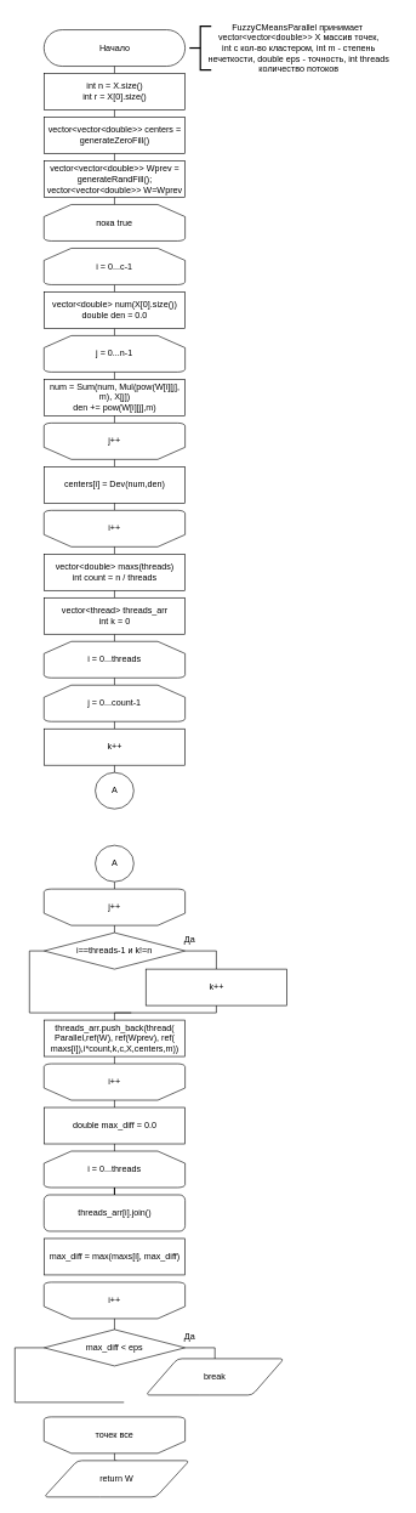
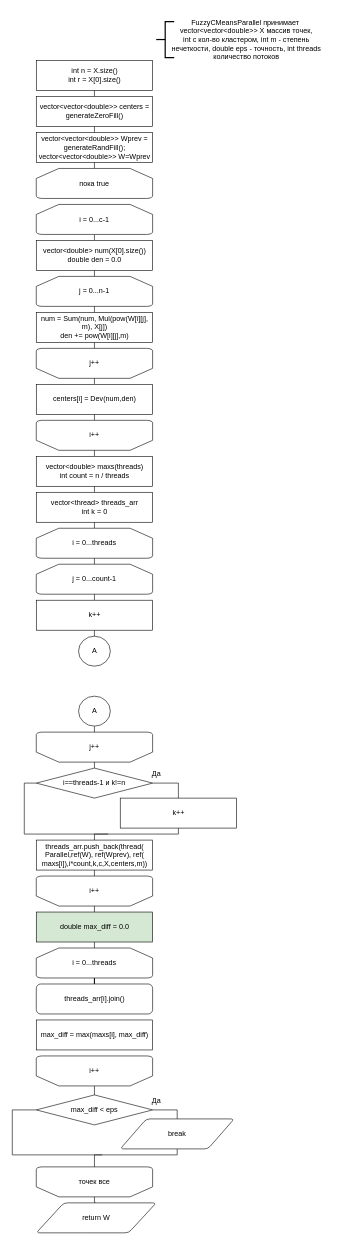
  <mxCell id="0" />
  <mxCell id="1" parent="0" />
- <mxCell id="2" value="Начало" style="html=1;dashed=0;whitespace=wrap;shape=mxgraph.dfd.start" vertex="1" parent="1"><mxGeometry x="60" y="40" width="194" height="50" as="geometry" /></mxCell>
- <mxCell id="3" style="edgeStyle=orthogonalEdgeStyle;rounded=0;orthogonalLoop=1;jettySize=auto;html=1;exitX=0.5;exitY=0;exitDx=0;exitDy=0;entryX=0.5;entryY=0.5;entryDx=0;entryDy=25;entryPerimeter=0;endArrow=none;endFill=0;" edge="1" parent="1" source="4" target="2"><mxGeometry relative="1" as="geometry" /></mxCell>
  <mxCell id="4" value="int n = X.size()&lt;br&gt;int r = X[0].size()" style="html=1;dashed=0;whitespace=wrap;" vertex="1" parent="1"><mxGeometry x="60" y="100" width="194" height="50" as="geometry" /></mxCell>
  <mxCell id="5" value="" style="strokeWidth=2;html=1;shape=mxgraph.flowchart.annotation_2;align=left;labelPosition=right;pointerEvents=1;" vertex="1" parent="1"><mxGeometry x="260" y="35" width="30" height="60" as="geometry" /></mxCell>
  <mxCell id="6" value="FuzzyCMeansParallel принимает&amp;nbsp;&lt;br&gt;vector&amp;lt;vector&amp;lt;double&amp;gt;&amp;gt; X массив точек,&lt;br&gt;int c кол-во кластером, int m - степень&lt;br&gt;нечеткости, double eps - точность, int threads&lt;br&gt;количество потоков" style="text;html=1;align=center;verticalAlign=middle;resizable=0;points=[];autosize=1;strokeColor=none;fillColor=none;" vertex="1" parent="1"><mxGeometry x="270" y="20" width="280" height="90" as="geometry" /></mxCell>
  <mxCell id="7" style="edgeStyle=orthogonalEdgeStyle;rounded=0;orthogonalLoop=1;jettySize=auto;html=1;exitX=0.5;exitY=0;exitDx=0;exitDy=0;entryX=0.5;entryY=1;entryDx=0;entryDy=0;endArrow=none;endFill=0;" edge="1" parent="1" source="8" target="4"><mxGeometry relative="1" as="geometry" /></mxCell>
  <mxCell id="8" value="vector&amp;lt;vector&amp;lt;double&amp;gt;&amp;gt; centers =&lt;br&gt;generateZeroFill()" style="html=1;dashed=0;whitespace=wrap;" vertex="1" parent="1"><mxGeometry x="60" y="160" width="194" height="50" as="geometry" /></mxCell>
  <mxCell id="9" style="edgeStyle=orthogonalEdgeStyle;rounded=0;orthogonalLoop=1;jettySize=auto;html=1;exitX=0.5;exitY=0;exitDx=0;exitDy=0;entryX=0.5;entryY=1;entryDx=0;entryDy=0;endArrow=none;endFill=0;" edge="1" parent="1" source="10" target="8"><mxGeometry relative="1" as="geometry" /></mxCell>
  <mxCell id="10" value="vector&amp;lt;vector&amp;lt;double&amp;gt;&amp;gt; Wprev =&lt;br&gt;generateRandFill();&lt;br&gt;vector&amp;lt;vector&amp;lt;double&amp;gt;&amp;gt; W=Wprev" style="html=1;dashed=0;whitespace=wrap;" vertex="1" parent="1"><mxGeometry x="60" y="220" width="194" height="50" as="geometry" /></mxCell>
  <mxCell id="11" style="edgeStyle=orthogonalEdgeStyle;rounded=0;orthogonalLoop=1;jettySize=auto;html=1;exitX=0.5;exitY=0;exitDx=0;exitDy=0;exitPerimeter=0;entryX=0.5;entryY=1;entryDx=0;entryDy=0;endArrow=none;endFill=0;" edge="1" parent="1" source="12" target="10"><mxGeometry relative="1" as="geometry" /></mxCell>
  <mxCell id="12" value="пока true" style="strokeWidth=1;html=1;shape=mxgraph.flowchart.loop_limit;whiteSpace=wrap;" vertex="1" parent="1"><mxGeometry x="60" y="280" width="194" height="50" as="geometry" /></mxCell>
  <mxCell id="13" style="edgeStyle=orthogonalEdgeStyle;rounded=0;orthogonalLoop=1;jettySize=auto;html=1;exitX=0.5;exitY=1;exitDx=0;exitDy=0;exitPerimeter=0;entryX=0.5;entryY=0;entryDx=0;entryDy=0;endArrow=none;endFill=0;" edge="1" parent="1" source="14" target="16"><mxGeometry relative="1" as="geometry" /></mxCell>
  <mxCell id="14" value="i = 0...c-1" style="strokeWidth=1;html=1;shape=mxgraph.flowchart.loop_limit;whiteSpace=wrap;" vertex="1" parent="1"><mxGeometry x="60" y="340" width="194" height="50" as="geometry" /></mxCell>
  <mxCell id="15" style="edgeStyle=orthogonalEdgeStyle;rounded=0;orthogonalLoop=1;jettySize=auto;html=1;exitX=0.5;exitY=1;exitDx=0;exitDy=0;entryX=0.5;entryY=0;entryDx=0;entryDy=0;entryPerimeter=0;endArrow=none;endFill=0;" edge="1" parent="1" source="16" target="17"><mxGeometry relative="1" as="geometry" /></mxCell>
  <mxCell id="16" value="vector&amp;lt;double&amp;gt; num(X[0].size())&lt;br&gt;double den = 0.0" style="html=1;dashed=0;whitespace=wrap;" vertex="1" parent="1"><mxGeometry x="60" y="400" width="194" height="50" as="geometry" /></mxCell>
  <mxCell id="17" value="j = 0...n-1" style="strokeWidth=1;html=1;shape=mxgraph.flowchart.loop_limit;whiteSpace=wrap;" vertex="1" parent="1"><mxGeometry x="60" y="460" width="194" height="50" as="geometry" /></mxCell>
  <mxCell id="18" style="edgeStyle=orthogonalEdgeStyle;rounded=0;orthogonalLoop=1;jettySize=auto;html=1;exitX=0.5;exitY=0;exitDx=0;exitDy=0;entryX=0.5;entryY=1;entryDx=0;entryDy=0;entryPerimeter=0;endArrow=none;endFill=0;" edge="1" parent="1" source="19" target="17"><mxGeometry relative="1" as="geometry" /></mxCell>
  <mxCell id="19" value="num = Sum(num, Mul(pow(W[i][j],&lt;br&gt;m), X[j])&lt;br&gt;den += pow(W[i][j],m)" style="html=1;dashed=0;whitespace=wrap;" vertex="1" parent="1"><mxGeometry x="60" y="520" width="194" height="50" as="geometry" /></mxCell>
  <mxCell id="20" style="edgeStyle=orthogonalEdgeStyle;rounded=0;orthogonalLoop=1;jettySize=auto;html=1;exitX=0.5;exitY=1;exitDx=0;exitDy=0;exitPerimeter=0;entryX=0.5;entryY=1;entryDx=0;entryDy=0;endArrow=none;endFill=0;" edge="1" parent="1" source="21" target="19"><mxGeometry relative="1" as="geometry" /></mxCell>
  <mxCell id="21" value="j++" style="strokeWidth=1;html=1;shape=mxgraph.flowchart.loop_limit;whiteSpace=wrap;direction=west;" vertex="1" parent="1"><mxGeometry x="60" y="580" width="194" height="50" as="geometry" /></mxCell>
  <mxCell id="22" style="edgeStyle=orthogonalEdgeStyle;rounded=0;orthogonalLoop=1;jettySize=auto;html=1;exitX=0.5;exitY=0;exitDx=0;exitDy=0;entryX=0.5;entryY=0;entryDx=0;entryDy=0;entryPerimeter=0;endArrow=none;endFill=0;" edge="1" parent="1" source="23" target="21"><mxGeometry relative="1" as="geometry" /></mxCell>
  <mxCell id="23" value="centers[i] = Dev(num,den)" style="html=1;dashed=0;whitespace=wrap;" vertex="1" parent="1"><mxGeometry x="60" y="640" width="194" height="50" as="geometry" /></mxCell>
  <mxCell id="24" style="edgeStyle=orthogonalEdgeStyle;rounded=0;orthogonalLoop=1;jettySize=auto;html=1;exitX=0.5;exitY=1;exitDx=0;exitDy=0;exitPerimeter=0;entryX=0.5;entryY=1;entryDx=0;entryDy=0;endArrow=none;endFill=0;" edge="1" parent="1" source="25" target="23"><mxGeometry relative="1" as="geometry" /></mxCell>
  <mxCell id="25" value="i++" style="strokeWidth=1;html=1;shape=mxgraph.flowchart.loop_limit;whiteSpace=wrap;direction=west;" vertex="1" parent="1"><mxGeometry x="60" y="700" width="194" height="50" as="geometry" /></mxCell>
  <mxCell id="26" style="edgeStyle=orthogonalEdgeStyle;rounded=0;orthogonalLoop=1;jettySize=auto;html=1;exitX=0.5;exitY=0;exitDx=0;exitDy=0;entryX=0.5;entryY=0;entryDx=0;entryDy=0;entryPerimeter=0;endArrow=none;endFill=0;" edge="1" parent="1" source="27" target="25"><mxGeometry relative="1" as="geometry" /></mxCell>
  <mxCell id="27" value="vector&amp;lt;double&amp;gt; maxs(threads)&lt;br&gt;int count = n / threads" style="html=1;dashed=0;whitespace=wrap;" vertex="1" parent="1"><mxGeometry x="60" y="760" width="194" height="50" as="geometry" /></mxCell>
  <mxCell id="28" style="edgeStyle=orthogonalEdgeStyle;rounded=0;orthogonalLoop=1;jettySize=auto;html=1;exitX=0.5;exitY=0;exitDx=0;exitDy=0;exitPerimeter=0;entryX=0.5;entryY=1;entryDx=0;entryDy=0;endArrow=none;endFill=0;" edge="1" parent="1" source="29" target="55"><mxGeometry relative="1" as="geometry" /></mxCell>
  <mxCell id="29" value="i = 0...threads" style="strokeWidth=1;html=1;shape=mxgraph.flowchart.loop_limit;whiteSpace=wrap;" vertex="1" parent="1"><mxGeometry x="60" y="880" width="194" height="50" as="geometry" /></mxCell>
  <mxCell id="30" style="edgeStyle=orthogonalEdgeStyle;rounded=0;orthogonalLoop=1;jettySize=auto;html=1;exitX=0.5;exitY=0;exitDx=0;exitDy=0;exitPerimeter=0;entryX=0.5;entryY=1;entryDx=0;entryDy=0;entryPerimeter=0;endArrow=none;endFill=0;" edge="1" parent="1" source="31" target="29"><mxGeometry relative="1" as="geometry" /></mxCell>
  <mxCell id="31" value="j = 0...count-1" style="strokeWidth=1;html=1;shape=mxgraph.flowchart.loop_limit;whiteSpace=wrap;" vertex="1" parent="1"><mxGeometry x="60" y="940" width="194" height="50" as="geometry" /></mxCell>
  <mxCell id="32" style="edgeStyle=orthogonalEdgeStyle;rounded=0;orthogonalLoop=1;jettySize=auto;html=1;exitX=0.5;exitY=0;exitDx=0;exitDy=0;entryX=0.5;entryY=1;entryDx=0;entryDy=0;entryPerimeter=0;endArrow=none;endFill=0;" edge="1" parent="1" source="34" target="31"><mxGeometry relative="1" as="geometry" /></mxCell>
  <mxCell id="33" style="edgeStyle=orthogonalEdgeStyle;rounded=0;orthogonalLoop=1;jettySize=auto;html=1;exitX=0.5;exitY=1;exitDx=0;exitDy=0;entryX=0.5;entryY=0;entryDx=0;entryDy=0;entryPerimeter=0;endArrow=none;endFill=0;" edge="1" parent="1" source="34" target="35"><mxGeometry relative="1" as="geometry" /></mxCell>
  <mxCell id="34" value="k++" style="html=1;dashed=0;whitespace=wrap;" vertex="1" parent="1"><mxGeometry x="60" y="1000" width="194" height="50" as="geometry" /></mxCell>
  <mxCell id="35" value="A" style="strokeWidth=1;html=1;shape=mxgraph.flowchart.start_2;whiteSpace=wrap;" vertex="1" parent="1"><mxGeometry x="130.5" y="1060" width="53" height="50" as="geometry" /></mxCell>
  <mxCell id="36" style="edgeStyle=orthogonalEdgeStyle;rounded=0;orthogonalLoop=1;jettySize=auto;html=1;exitX=0.5;exitY=1;exitDx=0;exitDy=0;exitPerimeter=0;entryX=0.5;entryY=1;entryDx=0;entryDy=0;entryPerimeter=0;endArrow=none;endFill=0;" edge="1" parent="1" source="37" target="56"><mxGeometry relative="1" as="geometry" /></mxCell>
  <mxCell id="37" value="A" style="strokeWidth=1;html=1;shape=mxgraph.flowchart.start_2;whiteSpace=wrap;" vertex="1" parent="1"><mxGeometry x="130.5" y="1160" width="53" height="50" as="geometry" /></mxCell>
  <mxCell id="38" style="edgeStyle=orthogonalEdgeStyle;rounded=0;orthogonalLoop=1;jettySize=auto;html=1;exitX=0.5;exitY=1;exitDx=0;exitDy=0;exitPerimeter=0;entryX=0.5;entryY=1;entryDx=0;entryDy=0;endArrow=none;endFill=0;" edge="1" parent="1" source="39" target="64"><mxGeometry relative="1" as="geometry" /></mxCell>
  <mxCell id="39" value="i++" style="strokeWidth=1;html=1;shape=mxgraph.flowchart.loop_limit;whiteSpace=wrap;direction=west;" vertex="1" parent="1"><mxGeometry x="60" y="1460" width="194" height="50" as="geometry" /></mxCell>
  <mxCell id="40" style="edgeStyle=orthogonalEdgeStyle;rounded=0;orthogonalLoop=1;jettySize=auto;html=1;exitX=0.5;exitY=0;exitDx=0;exitDy=0;endArrow=none;endFill=0;" edge="1" parent="1" source="41" target="68"><mxGeometry relative="1" as="geometry" /></mxCell>
  <mxCell id="41" value="threads_arr[i].join()" style="html=1;dashed=0;whitespace=wrap;rounded=1;" vertex="1" parent="1"><mxGeometry x="60" y="1640" width="194" height="50" as="geometry" /></mxCell>
  <mxCell id="42" value="max_diff = max(maxs[i], max_diff)" style="html=1;dashed=0;whitespace=wrap;" vertex="1" parent="1"><mxGeometry x="60" y="1700" width="194" height="50" as="geometry" /></mxCell>
  <mxCell id="43" value="i++" style="strokeWidth=1;html=1;shape=mxgraph.flowchart.loop_limit;whiteSpace=wrap;direction=west;" vertex="1" parent="1"><mxGeometry x="60" y="1760" width="194" height="50" as="geometry" /></mxCell>
  <mxCell id="44" style="edgeStyle=orthogonalEdgeStyle;rounded=0;orthogonalLoop=1;jettySize=auto;html=1;exitX=0.5;exitY=0;exitDx=0;exitDy=0;exitPerimeter=0;entryX=0.5;entryY=0;entryDx=0;entryDy=0;entryPerimeter=0;endArrow=none;endFill=0;" edge="1" parent="1" source="47" target="43"><mxGeometry relative="1" as="geometry" /></mxCell>
  <mxCell id="45" style="edgeStyle=orthogonalEdgeStyle;rounded=0;orthogonalLoop=1;jettySize=auto;html=1;exitX=1;exitY=0.5;exitDx=0;exitDy=0;exitPerimeter=0;entryX=0.5;entryY=0;entryDx=0;entryDy=0;endArrow=none;endFill=0;" edge="1" parent="1" source="47" target="49"><mxGeometry relative="1" as="geometry"><Array as="points"><mxPoint x="295" y="1850" /></Array></mxGeometry></mxCell>
  <mxCell id="46" style="edgeStyle=orthogonalEdgeStyle;rounded=0;orthogonalLoop=1;jettySize=auto;html=1;exitX=0;exitY=0.5;exitDx=0;exitDy=0;exitPerimeter=0;endArrow=none;endFill=0;" edge="1" parent="1" source="47"><mxGeometry relative="1" as="geometry"><mxPoint x="170" y="1925" as="targetPoint" /><Array as="points"><mxPoint x="20" y="1850" /><mxPoint x="20" y="1925" /></Array></mxGeometry></mxCell>
  <mxCell id="47" value="max_diff &amp;lt; eps" style="strokeWidth=1;html=1;shape=mxgraph.flowchart.decision;whiteSpace=wrap;" vertex="1" parent="1"><mxGeometry x="60" y="1825" width="194" height="50" as="geometry" /></mxCell>
+ <mxCell id="48" style="edgeStyle=orthogonalEdgeStyle;rounded=0;orthogonalLoop=1;jettySize=auto;html=1;exitX=0.5;exitY=1;exitDx=0;exitDy=0;entryX=0.5;entryY=1;entryDx=0;entryDy=0;entryPerimeter=0;endArrow=none;endFill=0;" edge="1" parent="1" source="49" target="51"><mxGeometry relative="1" as="geometry"><Array as="points"><mxPoint x="295" y="1925" /><mxPoint x="157" y="1925" /></Array></mxGeometry></mxCell>
  <mxCell id="49" value="break" style="shape=parallelogram;html=1;strokeWidth=1;perimeter=parallelogramPerimeter;whiteSpace=wrap;rounded=1;arcSize=12;size=0.23;" vertex="1" parent="1"><mxGeometry x="200" y="1865" width="190" height="50" as="geometry" /></mxCell>
  <mxCell id="50" value="Да" style="text;html=1;align=center;verticalAlign=middle;resizable=0;points=[];autosize=1;strokeColor=none;fillColor=none;" vertex="1" parent="1"><mxGeometry x="240" y="1820" width="40" height="30" as="geometry" /></mxCell>
  <mxCell id="51" value="точек все" style="strokeWidth=1;html=1;shape=mxgraph.flowchart.loop_limit;whiteSpace=wrap;direction=west;" vertex="1" parent="1"><mxGeometry x="60" y="1945" width="194" height="50" as="geometry" /></mxCell>
  <mxCell id="52" style="edgeStyle=orthogonalEdgeStyle;rounded=0;orthogonalLoop=1;jettySize=auto;html=1;exitX=0.5;exitY=0;exitDx=0;exitDy=0;entryX=0.5;entryY=0;entryDx=0;entryDy=0;entryPerimeter=0;endArrow=none;endFill=0;" edge="1" parent="1" source="53" target="51"><mxGeometry relative="1" as="geometry" /></mxCell>
  <mxCell id="53" value="return W" style="shape=parallelogram;html=1;strokeWidth=1;perimeter=parallelogramPerimeter;whiteSpace=wrap;rounded=1;arcSize=12;size=0.23;" vertex="1" parent="1"><mxGeometry x="60" y="2005" width="200" height="50" as="geometry" /></mxCell>
  <mxCell id="54" style="edgeStyle=orthogonalEdgeStyle;rounded=0;orthogonalLoop=1;jettySize=auto;html=1;exitX=0.5;exitY=0;exitDx=0;exitDy=0;entryX=0.5;entryY=1;entryDx=0;entryDy=0;endArrow=none;endFill=0;" edge="1" parent="1" source="55" target="27"><mxGeometry relative="1" as="geometry" /></mxCell>
  <mxCell id="55" value="vector&amp;lt;thread&amp;gt; threads_arr&lt;br&gt;int k = 0" style="html=1;dashed=0;whitespace=wrap;" vertex="1" parent="1"><mxGeometry x="60" y="820" width="194" height="50" as="geometry" /></mxCell>
  <mxCell id="56" value="j++" style="strokeWidth=1;html=1;shape=mxgraph.flowchart.loop_limit;whiteSpace=wrap;direction=west;" vertex="1" parent="1"><mxGeometry x="60" y="1220" width="194" height="50" as="geometry" /></mxCell>
  <mxCell id="57" style="edgeStyle=orthogonalEdgeStyle;rounded=0;orthogonalLoop=1;jettySize=auto;html=1;exitX=1;exitY=0.5;exitDx=0;exitDy=0;exitPerimeter=0;entryX=0.5;entryY=0;entryDx=0;entryDy=0;endArrow=none;endFill=0;" edge="1" parent="1" source="60" target="62"><mxGeometry relative="1" as="geometry" /></mxCell>
  <mxCell id="58" style="edgeStyle=orthogonalEdgeStyle;rounded=0;orthogonalLoop=1;jettySize=auto;html=1;exitX=0.5;exitY=0;exitDx=0;exitDy=0;exitPerimeter=0;entryX=0.5;entryY=0;entryDx=0;entryDy=0;entryPerimeter=0;endArrow=none;endFill=0;" edge="1" parent="1" source="60" target="56"><mxGeometry relative="1" as="geometry" /></mxCell>
  <mxCell id="59" style="edgeStyle=orthogonalEdgeStyle;rounded=0;orthogonalLoop=1;jettySize=auto;html=1;exitX=0;exitY=0.5;exitDx=0;exitDy=0;exitPerimeter=0;endArrow=none;endFill=0;" edge="1" parent="1" source="60"><mxGeometry relative="1" as="geometry"><mxPoint x="180" y="1390" as="targetPoint" /><Array as="points"><mxPoint x="40" y="1305" /><mxPoint x="40" y="1390" /></Array></mxGeometry></mxCell>
  <mxCell id="60" value="i==threads-1 и k!=n" style="strokeWidth=1;html=1;shape=mxgraph.flowchart.decision;whiteSpace=wrap;" vertex="1" parent="1"><mxGeometry x="60" y="1280" width="194" height="50" as="geometry" /></mxCell>
  <mxCell id="61" style="edgeStyle=orthogonalEdgeStyle;rounded=0;orthogonalLoop=1;jettySize=auto;html=1;exitX=0.5;exitY=1;exitDx=0;exitDy=0;entryX=0.5;entryY=0;entryDx=0;entryDy=0;endArrow=none;endFill=0;" edge="1" parent="1" source="62" target="64"><mxGeometry relative="1" as="geometry"><Array as="points"><mxPoint x="297" y="1390" /><mxPoint x="157" y="1390" /></Array></mxGeometry></mxCell>
  <mxCell id="62" value="k++" style="html=1;dashed=0;whitespace=wrap;" vertex="1" parent="1"><mxGeometry x="200" y="1330" width="194" height="50" as="geometry" /></mxCell>
  <mxCell id="63" value="Да" style="text;html=1;align=center;verticalAlign=middle;resizable=0;points=[];autosize=1;strokeColor=none;fillColor=none;" vertex="1" parent="1"><mxGeometry x="240" y="1275" width="40" height="30" as="geometry" /></mxCell>
  <mxCell id="64" value="threads_arr.push_back(thread(&lt;br&gt;Parallel,ref(W), ref(Wprev), ref(&lt;br&gt;maxs[i]),i*count,k,c,X,centers,m))" style="html=1;dashed=0;whitespace=wrap;" vertex="1" parent="1"><mxGeometry x="60" y="1400" width="194" height="50" as="geometry" /></mxCell>
  <mxCell id="65" style="edgeStyle=orthogonalEdgeStyle;rounded=0;orthogonalLoop=1;jettySize=auto;html=1;exitX=0.5;exitY=0;exitDx=0;exitDy=0;entryX=0.5;entryY=0;entryDx=0;entryDy=0;entryPerimeter=0;endArrow=none;endFill=0;" edge="1" parent="1" source="66" target="39"><mxGeometry relative="1" as="geometry" /></mxCell>
- <mxCell id="66" value="double max_diff = 0.0" style="html=1;dashed=0;whitespace=wrap;" vertex="1" parent="1"><mxGeometry x="60" y="1520" width="194" height="50" as="geometry" /></mxCell>
+ <mxCell id="66" value="double max_diff = 0.0" style="html=1;dashed=0;whitespace=wrap;fillColor=#d5e8d4;" vertex="1" parent="1"><mxGeometry x="60" y="1520" width="194" height="50" as="geometry" /></mxCell>
  <mxCell id="67" style="edgeStyle=orthogonalEdgeStyle;rounded=0;orthogonalLoop=1;jettySize=auto;html=1;exitX=0.5;exitY=0;exitDx=0;exitDy=0;exitPerimeter=0;entryX=0.5;entryY=1;entryDx=0;entryDy=0;endArrow=none;endFill=0;" edge="1" parent="1" source="68" target="66"><mxGeometry relative="1" as="geometry" /></mxCell>
  <mxCell id="68" value="i = 0...threads" style="strokeWidth=1;html=1;shape=mxgraph.flowchart.loop_limit;whiteSpace=wrap;" vertex="1" parent="1"><mxGeometry x="60" y="1580" width="194" height="50" as="geometry" /></mxCell>
